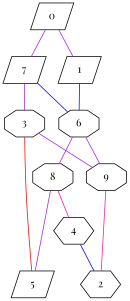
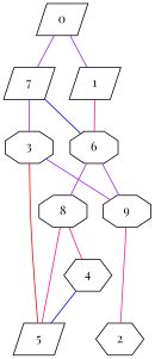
  graph {
    fontname="Playfair Display"
    node [fontname="Playfair Display" shape=parallelogram]
    edge [color=purple fontname="Playfair Display"]
    0
    1
    7
    6 [shape=octagon]
    3 [shape=octagon]
    8 [shape=octagon]
    9 [shape=octagon]
    5
    4 [shape=hexagon]
    2 [shape=hexagon]
    0 -- 1
    0 -- 7
-   1 -- 6 [color=blue]
+   1 -- 6 [color=deeppink]
    7 -- 6 [color=blue]
    7 -- 3
    6 -- 8
    6 -- 9
    3 -- 9
    3 -- 5 [color=red]
-   8 -- 5
+   8 -- 5 [color=deeppink]
    8 -- 4 [color=deeppink]
    9 -- 2 [color=deeppink]
-   4 -- 2 [color=blue]
+   4 -- 5 [color=blue]
  }
